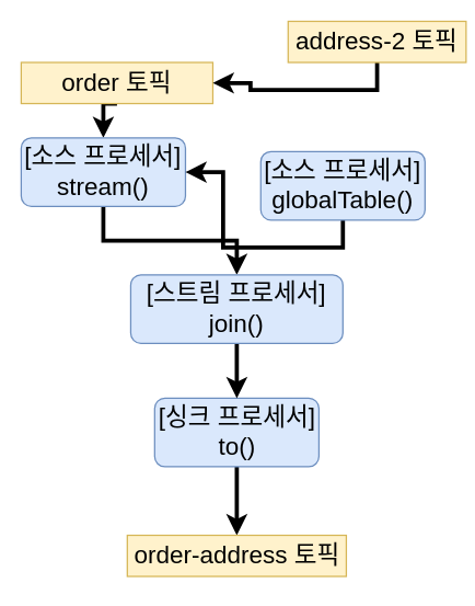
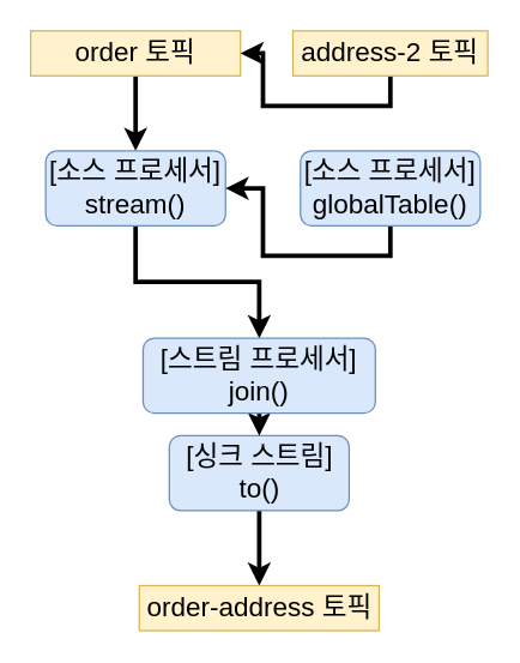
  <mxCell id="0" />
  <mxCell id="1" parent="0" />
  <mxCell id="2" style="edgeStyle=orthogonalEdgeStyle;rounded=0;orthogonalLoop=1;jettySize=auto;html=1;exitX=0.5;exitY=1;exitDx=0;exitDy=0;entryX=0.5;entryY=0;entryDx=0;entryDy=0;fontSize=18;strokeWidth=3;" parent="1" source="3" target="5" edge="1"><mxGeometry relative="1" as="geometry" /></mxCell>
- <mxCell id="3" value="&lt;font style=&quot;font-size: 18px;&quot;&gt;order 토픽&lt;/font&gt;" style="rounded=0;whiteSpace=wrap;html=1;fillColor=#fff2cc;strokeColor=#d6b656;" parent="1" vertex="1"><mxGeometry x="15" y="45" width="140" height="30" as="geometry" /></mxCell>
+ <mxCell id="3" value="&lt;font style=&quot;font-size: 18px;&quot;&gt;order 토픽&lt;/font&gt;" style="rounded=0;whiteSpace=wrap;html=1;fillColor=#fff2cc;strokeColor=#d6b656;" parent="1" vertex="1"><mxGeometry x="20" y="20" width="140" height="30" as="geometry" /></mxCell>
  <mxCell id="4" style="edgeStyle=orthogonalEdgeStyle;rounded=0;orthogonalLoop=1;jettySize=auto;html=1;exitX=0.5;exitY=1;exitDx=0;exitDy=0;strokeWidth=3;fontSize=18;entryX=0.5;entryY=0;entryDx=0;entryDy=0;" parent="1" source="5" target="10" edge="1"><mxGeometry relative="1" as="geometry" /></mxCell>
- <mxCell id="5" value="[소스 프로세서]&lt;br&gt;stream()" style="rounded=1;whiteSpace=wrap;html=1;fontSize=18;fillColor=#dae8fc;strokeColor=#6c8ebf;" parent="1" vertex="1"><mxGeometry x="15" y="100" width="120" height="50" as="geometry" /></mxCell>
+ <mxCell id="5" value="[소스 프로세서]&lt;br&gt;stream()" style="rounded=1;whiteSpace=wrap;html=1;fontSize=18;fillColor=#dae8fc;strokeColor=#6c8ebf;" parent="1" vertex="1"><mxGeometry x="30" y="100" width="120" height="50" as="geometry" /></mxCell>
  <mxCell id="6" style="edgeStyle=orthogonalEdgeStyle;rounded=0;orthogonalLoop=1;jettySize=auto;html=1;exitX=0.5;exitY=1;exitDx=0;exitDy=0;entryX=0.5;entryY=0;entryDx=0;entryDy=0;strokeWidth=3;fontSize=18;" parent="1" source="7" target="8" edge="1"><mxGeometry relative="1" as="geometry" /></mxCell>
- <mxCell id="7" value="[싱크 프로세서]&lt;br&gt;to()" style="rounded=1;whiteSpace=wrap;html=1;fontSize=18;fillColor=#dae8fc;strokeColor=#6c8ebf;" parent="1" vertex="1"><mxGeometry x="112.5" y="290" width="120" height="50" as="geometry" /></mxCell>
+ <mxCell id="7" value="[싱크 스트림]&lt;br&gt;to()" style="rounded=1;whiteSpace=wrap;html=1;fontSize=18;fillColor=#dae8fc;strokeColor=#6c8ebf;" parent="1" vertex="1"><mxGeometry x="112.5" y="290" width="120" height="50" as="geometry" /></mxCell>
  <mxCell id="8" value="&lt;font style=&quot;font-size: 18px;&quot;&gt;order-address 토픽&lt;/font&gt;" style="rounded=0;whiteSpace=wrap;html=1;fillColor=#fff2cc;strokeColor=#d6b656;" parent="1" vertex="1"><mxGeometry x="92.5" y="390" width="160" height="30" as="geometry" /></mxCell>
  <mxCell id="9" style="edgeStyle=orthogonalEdgeStyle;rounded=0;orthogonalLoop=1;jettySize=auto;html=1;exitX=0.5;exitY=1;exitDx=0;exitDy=0;entryX=0.5;entryY=0;entryDx=0;entryDy=0;strokeWidth=3;" parent="1" source="10" target="7" edge="1"><mxGeometry relative="1" as="geometry" /></mxCell>
- <mxCell id="10" value="[스트림 프로세서]&lt;br&gt;join()" style="rounded=1;whiteSpace=wrap;html=1;fontSize=18;fillColor=#dae8fc;strokeColor=#6c8ebf;" parent="1" vertex="1"><mxGeometry x="95" y="200" width="155" height="50" as="geometry" /></mxCell>
+ <mxCell id="10" value="[스트림 프로세서]&lt;br&gt;join()" style="rounded=1;whiteSpace=wrap;html=1;fontSize=18;fillColor=#dae8fc;strokeColor=#6c8ebf;" parent="1" vertex="1"><mxGeometry x="95" y="225" width="155" height="50" as="geometry" /></mxCell>
  <mxCell id="11" style="edgeStyle=orthogonalEdgeStyle;rounded=0;orthogonalLoop=1;jettySize=auto;html=1;exitX=0.5;exitY=1;exitDx=0;exitDy=0;strokeWidth=3;" parent="1" source="12" target="3" edge="1"><mxGeometry relative="1" as="geometry" /></mxCell>
- <mxCell id="12" value="&lt;font style=&quot;font-size: 18px;&quot;&gt;address-2 토픽&lt;/font&gt;" style="rounded=0;whiteSpace=wrap;html=1;fillColor=#fff2cc;strokeColor=#d6b656;" parent="1" vertex="1"><mxGeometry x="210" y="15" width="130" height="30" as="geometry" /></mxCell>
+ <mxCell id="12" value="&lt;font style=&quot;font-size: 18px;&quot;&gt;address-2 토픽&lt;/font&gt;" style="rounded=0;whiteSpace=wrap;html=1;fillColor=#fff2cc;strokeColor=#d6b656;" parent="1" vertex="1"><mxGeometry x="195" y="20" width="130" height="30" as="geometry" /></mxCell>
  <mxCell id="13" style="edgeStyle=orthogonalEdgeStyle;rounded=0;orthogonalLoop=1;jettySize=auto;html=1;exitX=0.5;exitY=1;exitDx=0;exitDy=0;strokeWidth=3;" parent="1" source="14" target="5" edge="1"><mxGeometry relative="1" as="geometry" /></mxCell>
- <mxCell id="14" value="[소스 프로세서]&lt;br&gt;globalTable()" style="rounded=1;whiteSpace=wrap;html=1;fontSize=18;fillColor=#dae8fc;strokeColor=#6c8ebf;" parent="1" vertex="1"><mxGeometry x="190" y="110" width="120" height="50" as="geometry" /></mxCell>
+ <mxCell id="14" value="[소스 프로세서]&lt;br&gt;globalTable()" style="rounded=1;whiteSpace=wrap;html=1;fontSize=18;fillColor=#dae8fc;strokeColor=#6c8ebf;" parent="1" vertex="1"><mxGeometry x="200" y="100" width="120" height="50" as="geometry" /></mxCell>
